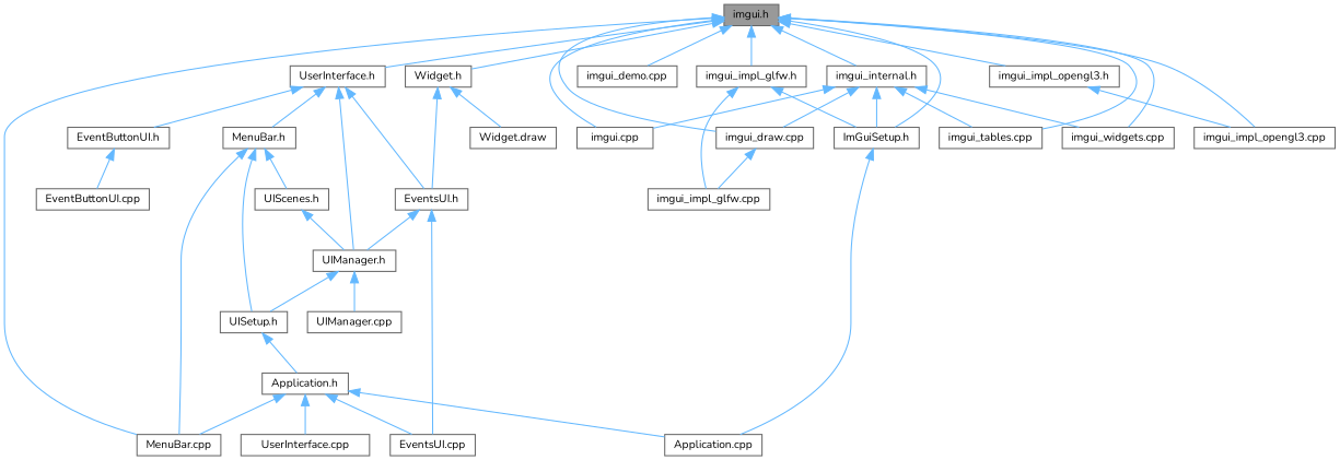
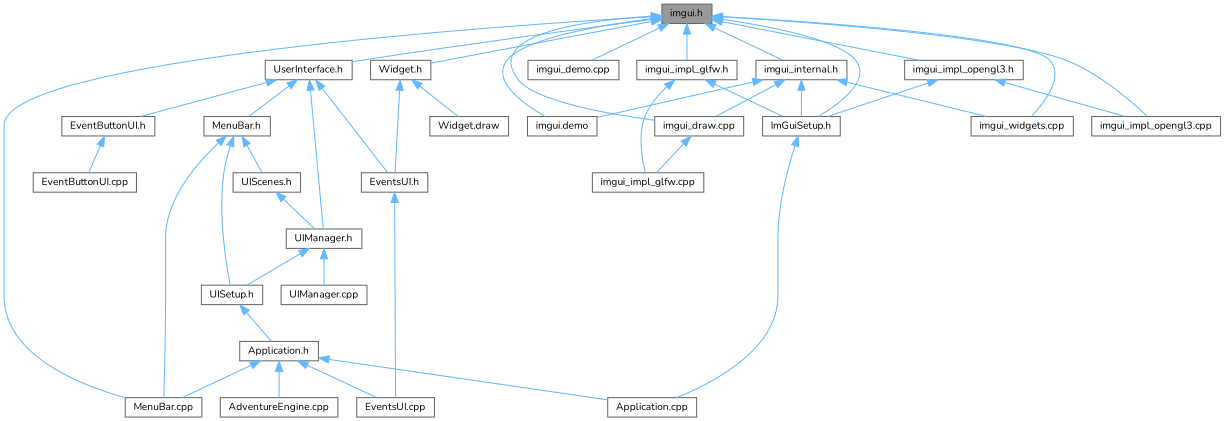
  digraph {
    fontname=Nunito
    node [color=grey40 fillcolor=white fontname=Nunito fontsize=10 shape=box style=filled]
    edge [color=steelblue1 dir=back fontname=Nunito fontsize=10 labelfontname=Helvetica labelfontsize=10 style=solid]
    n1 [color=gray40 fillcolor=grey60 fontcolor=black height=0.2 label="imgui.h" width=0.4]
    n2 [height=0.2 label="ImGuiSetup.h" width=0.4]
    n3 [height=0.2 label="MenuBar.cpp" width=0.4]
    n4 [height=0.2 label="UserInterface.h" width=0.4]
    n5 [height=0.2 label="Widget.h" width=0.4]
-   n6 [height=0.2 label="imgui.cpp" width=0.4]
+   n6 [height=0.2 label="imgui.demo" width=0.4]
    n7 [height=0.2 label="imgui_demo.cpp" width=0.4]
    n8 [height=0.2 label="imgui_draw.cpp" width=0.4]
    n9 [height=0.2 label="imgui_impl_glfw.h" width=0.4]
    n10 [height=0.2 label="imgui_impl_opengl3.cpp" width=0.4]
    n11 [height=0.2 label="imgui_impl_opengl3.h" width=0.4]
    n12 [height=0.2 label="imgui_internal.h" width=0.4]
-   n13 [height=0.2 label="imgui_tables.cpp" width=0.4]
    n14 [height=0.2 label="imgui_widgets.cpp" width=0.4]
    n15 [height=0.2 label="Application.cpp" width=0.4]
    n16 [height=0.2 label="EventButtonUI.h" width=0.4]
    n17 [height=0.2 label="EventsUI.h" width=0.4]
    n18 [height=0.2 label="UIManager.h" width=0.4]
    n19 [height=0.2 label="MenuBar.h" width=0.4]
    n20 [height=0.2 label="Widget.draw" width=0.4]
    n21 [height=0.2 label="imgui_impl_glfw.cpp" width=0.4]
    n22 [height=0.2 label="EventButtonUI.cpp" width=0.4]
    n23 [height=0.2 label="EventsUI.cpp" width=0.4]
    n24 [height=0.2 label="UIManager.cpp" width=0.4]
    n25 [height=0.2 label="UISetup.h" width=0.4]
    n26 [height=0.2 label="UIScenes.h" width=0.4]
    n27 [height=0.2 label="Application.h" width=0.4]
-   n28 [height=0.2 label="UserInterface.cpp" width=0.4]
+   n28 [height=0.2 label="AdventureEngine.cpp" width=0.4]
    n1 -> n2
    n1 -> n3
    n1 -> n4
    n1 -> n5
    n1 -> n6
    n1 -> n7
    n1 -> n8
    n1 -> n9
    n1 -> n10
    n1 -> n11
    n1 -> n12
-   n1 -> n13
    n1 -> n14
    n2 -> n15
    n4 -> n16
    n4 -> n17
    n4 -> n18
    n4 -> n19
    n5 -> n17
    n5 -> n20
    n8 -> n21
    n9 -> n2
    n9 -> n21
+   n11 -> n2
    n11 -> n10
    n12 -> n2
    n12 -> n6
    n12 -> n8
-   n12 -> n13
    n12 -> n14
    n16 -> n22
-   n17 -> n18
    n17 -> n23
    n18 -> n24
    n18 -> n25
    n19 -> n3
    n19 -> n25
    n19 -> n26
    n25 -> n27
    n26 -> n18
    n27 -> n3
    n27 -> n15
    n27 -> n23
    n27 -> n28
  }
